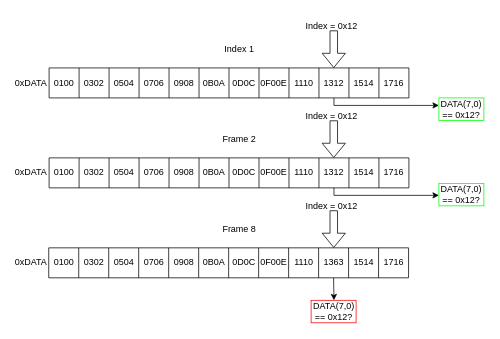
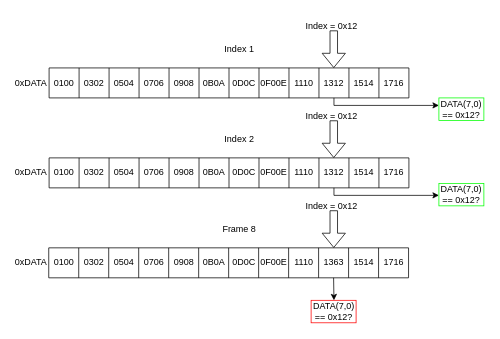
  <mxCell id="0" />
  <mxCell id="1" parent="0" />
  <mxCell id="2" value="" style="endArrow=none;html=1;rounded=0;" edge="1" parent="1"><mxGeometry width="50" height="50" relative="1" as="geometry"><mxPoint x="65" y="90" as="sourcePoint" /><mxPoint x="545" y="90" as="targetPoint" /></mxGeometry></mxCell>
  <mxCell id="3" value="" style="endArrow=none;html=1;rounded=0;" edge="1" parent="1"><mxGeometry width="50" height="50" relative="1" as="geometry"><mxPoint x="65" y="130" as="sourcePoint" /><mxPoint x="545" y="130" as="targetPoint" /></mxGeometry></mxCell>
  <mxCell id="4" value="" style="endArrow=none;html=1;rounded=0;" edge="1" parent="1"><mxGeometry width="50" height="50" relative="1" as="geometry"><mxPoint x="105" y="90" as="sourcePoint" /><mxPoint x="105" y="130" as="targetPoint" /></mxGeometry></mxCell>
  <mxCell id="5" value="" style="endArrow=none;html=1;rounded=0;" edge="1" parent="1"><mxGeometry width="50" height="50" relative="1" as="geometry"><mxPoint x="145" y="90" as="sourcePoint" /><mxPoint x="145" y="130" as="targetPoint" /></mxGeometry></mxCell>
  <mxCell id="6" value="" style="endArrow=none;html=1;rounded=0;" edge="1" parent="1"><mxGeometry width="50" height="50" relative="1" as="geometry"><mxPoint x="185" y="90" as="sourcePoint" /><mxPoint x="185" y="130" as="targetPoint" /></mxGeometry></mxCell>
  <mxCell id="7" value="" style="endArrow=none;html=1;rounded=0;" edge="1" parent="1"><mxGeometry width="50" height="50" relative="1" as="geometry"><mxPoint x="225" y="90" as="sourcePoint" /><mxPoint x="225" y="130" as="targetPoint" /></mxGeometry></mxCell>
  <mxCell id="8" value="" style="endArrow=none;html=1;rounded=0;" edge="1" parent="1"><mxGeometry width="50" height="50" relative="1" as="geometry"><mxPoint x="265" y="90" as="sourcePoint" /><mxPoint x="265" y="130" as="targetPoint" /></mxGeometry></mxCell>
  <mxCell id="9" value="" style="endArrow=none;html=1;rounded=0;" edge="1" parent="1"><mxGeometry width="50" height="50" relative="1" as="geometry"><mxPoint x="305" y="90" as="sourcePoint" /><mxPoint x="305" y="130" as="targetPoint" /></mxGeometry></mxCell>
  <mxCell id="10" value="" style="endArrow=none;html=1;rounded=0;" edge="1" parent="1"><mxGeometry width="50" height="50" relative="1" as="geometry"><mxPoint x="345" y="90" as="sourcePoint" /><mxPoint x="345" y="130" as="targetPoint" /></mxGeometry></mxCell>
  <mxCell id="11" value="" style="endArrow=none;html=1;rounded=0;" edge="1" parent="1"><mxGeometry width="50" height="50" relative="1" as="geometry"><mxPoint x="385" y="90" as="sourcePoint" /><mxPoint x="385" y="130" as="targetPoint" /></mxGeometry></mxCell>
  <mxCell id="12" value="" style="endArrow=none;html=1;rounded=0;" edge="1" parent="1"><mxGeometry width="50" height="50" relative="1" as="geometry"><mxPoint x="425" y="90" as="sourcePoint" /><mxPoint x="425" y="130" as="targetPoint" /></mxGeometry></mxCell>
  <mxCell id="13" value="" style="endArrow=none;html=1;rounded=0;" edge="1" parent="1"><mxGeometry width="50" height="50" relative="1" as="geometry"><mxPoint x="465" y="90" as="sourcePoint" /><mxPoint x="465" y="130" as="targetPoint" /></mxGeometry></mxCell>
  <mxCell id="14" value="" style="endArrow=none;html=1;rounded=0;" edge="1" parent="1"><mxGeometry width="50" height="50" relative="1" as="geometry"><mxPoint x="505" y="90" as="sourcePoint" /><mxPoint x="505" y="130" as="targetPoint" /></mxGeometry></mxCell>
  <mxCell id="15" value="" style="endArrow=none;html=1;rounded=0;" edge="1" parent="1"><mxGeometry width="50" height="50" relative="1" as="geometry"><mxPoint x="65" y="90" as="sourcePoint" /><mxPoint x="65" y="130" as="targetPoint" /></mxGeometry></mxCell>
  <mxCell id="16" value="0100" style="text;html=1;strokeColor=none;fillColor=none;align=center;verticalAlign=middle;whiteSpace=wrap;rounded=0;" vertex="1" parent="1"><mxGeometry x="65" y="90" width="40" height="40" as="geometry" /></mxCell>
  <mxCell id="17" value="0302" style="text;html=1;strokeColor=none;fillColor=none;align=center;verticalAlign=middle;whiteSpace=wrap;rounded=0;" vertex="1" parent="1"><mxGeometry x="105" y="90" width="40" height="40" as="geometry" /></mxCell>
  <mxCell id="18" value="0504" style="text;html=1;strokeColor=none;fillColor=none;align=center;verticalAlign=middle;whiteSpace=wrap;rounded=0;" vertex="1" parent="1"><mxGeometry x="145" y="90" width="40" height="40" as="geometry" /></mxCell>
  <mxCell id="19" value="0706" style="text;html=1;strokeColor=none;fillColor=none;align=center;verticalAlign=middle;whiteSpace=wrap;rounded=0;" vertex="1" parent="1"><mxGeometry x="185" y="90" width="40" height="40" as="geometry" /></mxCell>
  <mxCell id="20" value="0908" style="text;html=1;strokeColor=none;fillColor=none;align=center;verticalAlign=middle;whiteSpace=wrap;rounded=0;" vertex="1" parent="1"><mxGeometry x="225" y="90" width="40" height="40" as="geometry" /></mxCell>
  <mxCell id="21" value="0B0A" style="text;html=1;strokeColor=none;fillColor=none;align=center;verticalAlign=middle;whiteSpace=wrap;rounded=0;" vertex="1" parent="1"><mxGeometry x="265" y="90" width="40" height="40" as="geometry" /></mxCell>
  <mxCell id="22" value="0D0C" style="text;html=1;strokeColor=none;fillColor=none;align=center;verticalAlign=middle;whiteSpace=wrap;rounded=0;" vertex="1" parent="1"><mxGeometry x="305" y="90" width="40" height="40" as="geometry" /></mxCell>
  <mxCell id="23" value="0F00E" style="text;html=1;strokeColor=none;fillColor=none;align=center;verticalAlign=middle;whiteSpace=wrap;rounded=0;" vertex="1" parent="1"><mxGeometry x="345" y="90" width="40" height="40" as="geometry" /></mxCell>
  <mxCell id="24" value="1110" style="text;html=1;strokeColor=none;fillColor=none;align=center;verticalAlign=middle;whiteSpace=wrap;rounded=0;" vertex="1" parent="1"><mxGeometry x="385" y="90" width="40" height="40" as="geometry" /></mxCell>
  <mxCell id="25" value="1312" style="text;html=1;strokeColor=none;fillColor=none;align=center;verticalAlign=middle;whiteSpace=wrap;rounded=0;" vertex="1" parent="1"><mxGeometry x="425" y="90" width="40" height="40" as="geometry" /></mxCell>
  <mxCell id="26" value="1514" style="text;html=1;strokeColor=none;fillColor=none;align=center;verticalAlign=middle;whiteSpace=wrap;rounded=0;" vertex="1" parent="1"><mxGeometry x="465" y="90" width="40" height="40" as="geometry" /></mxCell>
  <mxCell id="27" value="1716" style="text;html=1;strokeColor=none;fillColor=none;align=center;verticalAlign=middle;whiteSpace=wrap;rounded=0;" vertex="1" parent="1"><mxGeometry x="505" y="90" width="40" height="40" as="geometry" /></mxCell>
  <mxCell id="28" value="" style="endArrow=none;html=1;rounded=0;exitX=1;exitY=0;exitDx=0;exitDy=0;entryX=1;entryY=1;entryDx=0;entryDy=0;" edge="1" parent="1" source="27" target="27"><mxGeometry width="50" height="50" relative="1" as="geometry"><mxPoint x="305" y="190" as="sourcePoint" /><mxPoint x="355" y="140" as="targetPoint" /></mxGeometry></mxCell>
  <mxCell id="29" value="Index 1" style="text;html=1;strokeColor=none;fillColor=none;align=center;verticalAlign=middle;whiteSpace=wrap;rounded=0;" vertex="1" parent="1"><mxGeometry x="289" y="50" width="60" height="30" as="geometry" /></mxCell>
  <mxCell id="30" value="" style="endArrow=none;html=1;rounded=0;" edge="1" parent="1"><mxGeometry width="50" height="50" relative="1" as="geometry"><mxPoint x="65" y="210" as="sourcePoint" /><mxPoint x="545" y="210" as="targetPoint" /></mxGeometry></mxCell>
  <mxCell id="31" value="" style="endArrow=none;html=1;rounded=0;" edge="1" parent="1"><mxGeometry width="50" height="50" relative="1" as="geometry"><mxPoint x="65" y="250" as="sourcePoint" /><mxPoint x="545" y="250" as="targetPoint" /></mxGeometry></mxCell>
  <mxCell id="32" value="" style="endArrow=none;html=1;rounded=0;" edge="1" parent="1"><mxGeometry width="50" height="50" relative="1" as="geometry"><mxPoint x="105" y="210" as="sourcePoint" /><mxPoint x="105" y="250" as="targetPoint" /></mxGeometry></mxCell>
  <mxCell id="33" value="" style="endArrow=none;html=1;rounded=0;" edge="1" parent="1"><mxGeometry width="50" height="50" relative="1" as="geometry"><mxPoint x="145" y="210" as="sourcePoint" /><mxPoint x="145" y="250" as="targetPoint" /></mxGeometry></mxCell>
  <mxCell id="34" value="" style="endArrow=none;html=1;rounded=0;" edge="1" parent="1"><mxGeometry width="50" height="50" relative="1" as="geometry"><mxPoint x="185" y="210" as="sourcePoint" /><mxPoint x="185" y="250" as="targetPoint" /></mxGeometry></mxCell>
  <mxCell id="35" value="" style="endArrow=none;html=1;rounded=0;" edge="1" parent="1"><mxGeometry width="50" height="50" relative="1" as="geometry"><mxPoint x="225" y="210" as="sourcePoint" /><mxPoint x="225" y="250" as="targetPoint" /></mxGeometry></mxCell>
  <mxCell id="36" value="" style="endArrow=none;html=1;rounded=0;" edge="1" parent="1"><mxGeometry width="50" height="50" relative="1" as="geometry"><mxPoint x="265" y="210" as="sourcePoint" /><mxPoint x="265" y="250" as="targetPoint" /></mxGeometry></mxCell>
  <mxCell id="37" value="" style="endArrow=none;html=1;rounded=0;" edge="1" parent="1"><mxGeometry width="50" height="50" relative="1" as="geometry"><mxPoint x="305" y="210" as="sourcePoint" /><mxPoint x="305" y="250" as="targetPoint" /></mxGeometry></mxCell>
  <mxCell id="38" value="" style="endArrow=none;html=1;rounded=0;" edge="1" parent="1"><mxGeometry width="50" height="50" relative="1" as="geometry"><mxPoint x="345" y="210" as="sourcePoint" /><mxPoint x="345" y="250" as="targetPoint" /></mxGeometry></mxCell>
  <mxCell id="39" value="" style="endArrow=none;html=1;rounded=0;" edge="1" parent="1"><mxGeometry width="50" height="50" relative="1" as="geometry"><mxPoint x="385" y="210" as="sourcePoint" /><mxPoint x="385" y="250" as="targetPoint" /></mxGeometry></mxCell>
  <mxCell id="40" value="" style="endArrow=none;html=1;rounded=0;" edge="1" parent="1"><mxGeometry width="50" height="50" relative="1" as="geometry"><mxPoint x="425" y="210" as="sourcePoint" /><mxPoint x="425" y="250" as="targetPoint" /></mxGeometry></mxCell>
  <mxCell id="41" value="" style="endArrow=none;html=1;rounded=0;" edge="1" parent="1"><mxGeometry width="50" height="50" relative="1" as="geometry"><mxPoint x="465" y="210" as="sourcePoint" /><mxPoint x="465" y="250" as="targetPoint" /></mxGeometry></mxCell>
  <mxCell id="42" value="" style="endArrow=none;html=1;rounded=0;" edge="1" parent="1"><mxGeometry width="50" height="50" relative="1" as="geometry"><mxPoint x="505" y="210" as="sourcePoint" /><mxPoint x="505" y="250" as="targetPoint" /></mxGeometry></mxCell>
  <mxCell id="43" value="" style="endArrow=none;html=1;rounded=0;" edge="1" parent="1"><mxGeometry width="50" height="50" relative="1" as="geometry"><mxPoint x="65" y="210" as="sourcePoint" /><mxPoint x="65" y="250" as="targetPoint" /></mxGeometry></mxCell>
  <mxCell id="44" value="0100" style="text;html=1;strokeColor=none;fillColor=none;align=center;verticalAlign=middle;whiteSpace=wrap;rounded=0;" vertex="1" parent="1"><mxGeometry x="65" y="210" width="40" height="40" as="geometry" /></mxCell>
  <mxCell id="45" value="0302" style="text;html=1;strokeColor=none;fillColor=none;align=center;verticalAlign=middle;whiteSpace=wrap;rounded=0;" vertex="1" parent="1"><mxGeometry x="105" y="210" width="40" height="40" as="geometry" /></mxCell>
  <mxCell id="46" value="0504" style="text;html=1;strokeColor=none;fillColor=none;align=center;verticalAlign=middle;whiteSpace=wrap;rounded=0;" vertex="1" parent="1"><mxGeometry x="145" y="210" width="40" height="40" as="geometry" /></mxCell>
  <mxCell id="47" value="0706" style="text;html=1;strokeColor=none;fillColor=none;align=center;verticalAlign=middle;whiteSpace=wrap;rounded=0;" vertex="1" parent="1"><mxGeometry x="185" y="210" width="40" height="40" as="geometry" /></mxCell>
  <mxCell id="48" value="0908" style="text;html=1;strokeColor=none;fillColor=none;align=center;verticalAlign=middle;whiteSpace=wrap;rounded=0;" vertex="1" parent="1"><mxGeometry x="225" y="210" width="40" height="40" as="geometry" /></mxCell>
  <mxCell id="49" value="0B0A" style="text;html=1;strokeColor=none;fillColor=none;align=center;verticalAlign=middle;whiteSpace=wrap;rounded=0;" vertex="1" parent="1"><mxGeometry x="265" y="210" width="40" height="40" as="geometry" /></mxCell>
  <mxCell id="50" value="0D0C" style="text;html=1;strokeColor=none;fillColor=none;align=center;verticalAlign=middle;whiteSpace=wrap;rounded=0;" vertex="1" parent="1"><mxGeometry x="305" y="210" width="40" height="40" as="geometry" /></mxCell>
  <mxCell id="51" value="0F00E" style="text;html=1;strokeColor=none;fillColor=none;align=center;verticalAlign=middle;whiteSpace=wrap;rounded=0;" vertex="1" parent="1"><mxGeometry x="345" y="210" width="40" height="40" as="geometry" /></mxCell>
  <mxCell id="52" value="1110" style="text;html=1;strokeColor=none;fillColor=none;align=center;verticalAlign=middle;whiteSpace=wrap;rounded=0;" vertex="1" parent="1"><mxGeometry x="385" y="210" width="40" height="40" as="geometry" /></mxCell>
  <mxCell id="53" value="1312" style="text;html=1;strokeColor=none;fillColor=none;align=center;verticalAlign=middle;whiteSpace=wrap;rounded=0;" vertex="1" parent="1"><mxGeometry x="425" y="210" width="40" height="40" as="geometry" /></mxCell>
  <mxCell id="54" value="1514" style="text;html=1;strokeColor=none;fillColor=none;align=center;verticalAlign=middle;whiteSpace=wrap;rounded=0;" vertex="1" parent="1"><mxGeometry x="465" y="210" width="40" height="40" as="geometry" /></mxCell>
  <mxCell id="55" value="1716" style="text;html=1;strokeColor=none;fillColor=none;align=center;verticalAlign=middle;whiteSpace=wrap;rounded=0;" vertex="1" parent="1"><mxGeometry x="505" y="210" width="40" height="40" as="geometry" /></mxCell>
  <mxCell id="56" value="" style="endArrow=none;html=1;rounded=0;exitX=1;exitY=0;exitDx=0;exitDy=0;entryX=1;entryY=1;entryDx=0;entryDy=0;" edge="1" parent="1" source="55" target="55"><mxGeometry width="50" height="50" relative="1" as="geometry"><mxPoint x="305" y="310" as="sourcePoint" /><mxPoint x="355" y="260" as="targetPoint" /></mxGeometry></mxCell>
- <mxCell id="57" value="Frame 2" style="text;html=1;strokeColor=none;fillColor=none;align=center;verticalAlign=middle;whiteSpace=wrap;rounded=0;" vertex="1" parent="1"><mxGeometry x="289" y="170" width="60" height="30" as="geometry" /></mxCell>
+ <mxCell id="57" value="Index 2" style="text;html=1;strokeColor=none;fillColor=none;align=center;verticalAlign=middle;whiteSpace=wrap;rounded=0;" vertex="1" parent="1"><mxGeometry x="289" y="170" width="60" height="30" as="geometry" /></mxCell>
  <mxCell id="58" value="" style="endArrow=none;html=1;rounded=0;" edge="1" parent="1"><mxGeometry width="50" height="50" relative="1" as="geometry"><mxPoint x="64.52" y="330" as="sourcePoint" /><mxPoint x="544.52" y="330" as="targetPoint" /></mxGeometry></mxCell>
  <mxCell id="59" value="" style="endArrow=none;html=1;rounded=0;" edge="1" parent="1"><mxGeometry width="50" height="50" relative="1" as="geometry"><mxPoint x="64.52" y="370" as="sourcePoint" /><mxPoint x="544.52" y="370" as="targetPoint" /></mxGeometry></mxCell>
  <mxCell id="60" value="" style="endArrow=none;html=1;rounded=0;" edge="1" parent="1"><mxGeometry width="50" height="50" relative="1" as="geometry"><mxPoint x="104.52" y="330" as="sourcePoint" /><mxPoint x="104.52" y="370" as="targetPoint" /></mxGeometry></mxCell>
  <mxCell id="61" value="" style="endArrow=none;html=1;rounded=0;" edge="1" parent="1"><mxGeometry width="50" height="50" relative="1" as="geometry"><mxPoint x="144.52" y="330" as="sourcePoint" /><mxPoint x="144.52" y="370" as="targetPoint" /></mxGeometry></mxCell>
  <mxCell id="62" value="" style="endArrow=none;html=1;rounded=0;" edge="1" parent="1"><mxGeometry width="50" height="50" relative="1" as="geometry"><mxPoint x="184.52" y="330" as="sourcePoint" /><mxPoint x="184.52" y="370" as="targetPoint" /></mxGeometry></mxCell>
  <mxCell id="63" value="" style="endArrow=none;html=1;rounded=0;" edge="1" parent="1"><mxGeometry width="50" height="50" relative="1" as="geometry"><mxPoint x="224.52" y="330" as="sourcePoint" /><mxPoint x="224.52" y="370" as="targetPoint" /></mxGeometry></mxCell>
  <mxCell id="64" value="" style="endArrow=none;html=1;rounded=0;" edge="1" parent="1"><mxGeometry width="50" height="50" relative="1" as="geometry"><mxPoint x="264.52" y="330" as="sourcePoint" /><mxPoint x="264.52" y="370" as="targetPoint" /></mxGeometry></mxCell>
  <mxCell id="65" value="" style="endArrow=none;html=1;rounded=0;" edge="1" parent="1"><mxGeometry width="50" height="50" relative="1" as="geometry"><mxPoint x="304.52" y="330" as="sourcePoint" /><mxPoint x="304.52" y="370" as="targetPoint" /></mxGeometry></mxCell>
  <mxCell id="66" value="" style="endArrow=none;html=1;rounded=0;" edge="1" parent="1"><mxGeometry width="50" height="50" relative="1" as="geometry"><mxPoint x="344.52" y="330" as="sourcePoint" /><mxPoint x="344.52" y="370" as="targetPoint" /></mxGeometry></mxCell>
  <mxCell id="67" value="" style="endArrow=none;html=1;rounded=0;" edge="1" parent="1"><mxGeometry width="50" height="50" relative="1" as="geometry"><mxPoint x="384.52" y="330" as="sourcePoint" /><mxPoint x="384.52" y="370" as="targetPoint" /></mxGeometry></mxCell>
  <mxCell id="68" value="" style="endArrow=none;html=1;rounded=0;" edge="1" parent="1"><mxGeometry width="50" height="50" relative="1" as="geometry"><mxPoint x="424.52" y="330" as="sourcePoint" /><mxPoint x="424.52" y="370" as="targetPoint" /></mxGeometry></mxCell>
  <mxCell id="69" value="" style="endArrow=none;html=1;rounded=0;" edge="1" parent="1"><mxGeometry width="50" height="50" relative="1" as="geometry"><mxPoint x="464.52" y="330" as="sourcePoint" /><mxPoint x="464.52" y="370" as="targetPoint" /></mxGeometry></mxCell>
  <mxCell id="70" value="" style="endArrow=none;html=1;rounded=0;" edge="1" parent="1"><mxGeometry width="50" height="50" relative="1" as="geometry"><mxPoint x="504.52" y="330" as="sourcePoint" /><mxPoint x="504.52" y="370" as="targetPoint" /></mxGeometry></mxCell>
  <mxCell id="71" value="" style="endArrow=none;html=1;rounded=0;" edge="1" parent="1"><mxGeometry width="50" height="50" relative="1" as="geometry"><mxPoint x="64.52" y="330" as="sourcePoint" /><mxPoint x="64.52" y="370" as="targetPoint" /></mxGeometry></mxCell>
  <mxCell id="72" value="0100" style="text;html=1;strokeColor=none;fillColor=none;align=center;verticalAlign=middle;whiteSpace=wrap;rounded=0;" vertex="1" parent="1"><mxGeometry x="64.52" y="330" width="40" height="40" as="geometry" /></mxCell>
  <mxCell id="73" value="0302" style="text;html=1;strokeColor=none;fillColor=none;align=center;verticalAlign=middle;whiteSpace=wrap;rounded=0;" vertex="1" parent="1"><mxGeometry x="104.52" y="330" width="40" height="40" as="geometry" /></mxCell>
  <mxCell id="74" value="0504" style="text;html=1;strokeColor=none;fillColor=none;align=center;verticalAlign=middle;whiteSpace=wrap;rounded=0;" vertex="1" parent="1"><mxGeometry x="144.52" y="330" width="40" height="40" as="geometry" /></mxCell>
  <mxCell id="75" value="0706" style="text;html=1;strokeColor=none;fillColor=none;align=center;verticalAlign=middle;whiteSpace=wrap;rounded=0;" vertex="1" parent="1"><mxGeometry x="184.52" y="330" width="40" height="40" as="geometry" /></mxCell>
  <mxCell id="76" value="0908" style="text;html=1;strokeColor=none;fillColor=none;align=center;verticalAlign=middle;whiteSpace=wrap;rounded=0;" vertex="1" parent="1"><mxGeometry x="224.52" y="330" width="40" height="40" as="geometry" /></mxCell>
  <mxCell id="77" value="0B0A" style="text;html=1;strokeColor=none;fillColor=none;align=center;verticalAlign=middle;whiteSpace=wrap;rounded=0;" vertex="1" parent="1"><mxGeometry x="264.52" y="330" width="40" height="40" as="geometry" /></mxCell>
  <mxCell id="78" value="0D0C" style="text;html=1;strokeColor=none;fillColor=none;align=center;verticalAlign=middle;whiteSpace=wrap;rounded=0;" vertex="1" parent="1"><mxGeometry x="304.52" y="330" width="40" height="40" as="geometry" /></mxCell>
  <mxCell id="79" value="0xDATA" style="text;html=1;strokeColor=none;fillColor=none;align=center;verticalAlign=middle;whiteSpace=wrap;rounded=0;" vertex="1" parent="1"><mxGeometry x="20.52" y="330" width="40" height="40" as="geometry" /></mxCell>
  <mxCell id="80" value="0F00E" style="text;html=1;strokeColor=none;fillColor=none;align=center;verticalAlign=middle;whiteSpace=wrap;rounded=0;" vertex="1" parent="1"><mxGeometry x="344.52" y="330" width="40" height="40" as="geometry" /></mxCell>
  <mxCell id="81" value="1110" style="text;html=1;strokeColor=none;fillColor=none;align=center;verticalAlign=middle;whiteSpace=wrap;rounded=0;" vertex="1" parent="1"><mxGeometry x="384.52" y="330" width="40" height="40" as="geometry" /></mxCell>
  <mxCell id="82" value="1363" style="text;html=1;strokeColor=none;fillColor=none;align=center;verticalAlign=middle;whiteSpace=wrap;rounded=0;" vertex="1" parent="1"><mxGeometry x="424.52" y="330" width="40" height="40" as="geometry" /></mxCell>
  <mxCell id="83" value="1514" style="text;html=1;strokeColor=none;fillColor=none;align=center;verticalAlign=middle;whiteSpace=wrap;rounded=0;" vertex="1" parent="1"><mxGeometry x="464.52" y="330" width="40" height="40" as="geometry" /></mxCell>
  <mxCell id="84" value="1716" style="text;html=1;strokeColor=none;fillColor=none;align=center;verticalAlign=middle;whiteSpace=wrap;rounded=0;" vertex="1" parent="1"><mxGeometry x="504.52" y="330" width="40" height="40" as="geometry" /></mxCell>
  <mxCell id="85" value="" style="endArrow=none;html=1;rounded=0;exitX=1;exitY=0;exitDx=0;exitDy=0;entryX=1;entryY=1;entryDx=0;entryDy=0;" edge="1" parent="1" source="84" target="84"><mxGeometry width="50" height="50" relative="1" as="geometry"><mxPoint x="304.52" y="430" as="sourcePoint" /><mxPoint x="354.52" y="380" as="targetPoint" /></mxGeometry></mxCell>
  <mxCell id="86" value="Frame 8" style="text;html=1;strokeColor=none;fillColor=none;align=center;verticalAlign=middle;whiteSpace=wrap;rounded=0;" vertex="1" parent="1"><mxGeometry x="288.52" y="290" width="60" height="30" as="geometry" /></mxCell>
  <mxCell id="87" value="" style="shape=flexArrow;endArrow=classic;html=1;rounded=0;" edge="1" parent="1"><mxGeometry width="50" height="50" relative="1" as="geometry"><mxPoint x="444.76" y="160" as="sourcePoint" /><mxPoint x="444.76" y="210" as="targetPoint" /></mxGeometry></mxCell>
  <mxCell id="88" value="Index = 0x12" style="text;html=1;strokeColor=none;fillColor=none;align=center;verticalAlign=middle;whiteSpace=wrap;rounded=0;" vertex="1" parent="1"><mxGeometry x="401.52" y="140" width="80.48" height="30" as="geometry" /></mxCell>
  <mxCell id="89" value="" style="shape=flexArrow;endArrow=classic;html=1;rounded=0;" edge="1" parent="1"><mxGeometry width="50" height="50" relative="1" as="geometry"><mxPoint x="444.76" y="40" as="sourcePoint" /><mxPoint x="444.76" y="90" as="targetPoint" /></mxGeometry></mxCell>
  <mxCell id="90" value="Index = 0x12" style="text;html=1;strokeColor=none;fillColor=none;align=center;verticalAlign=middle;whiteSpace=wrap;rounded=0;" vertex="1" parent="1"><mxGeometry x="401.52" y="20" width="80.48" height="30" as="geometry" /></mxCell>
  <mxCell id="91" value="" style="shape=flexArrow;endArrow=classic;html=1;rounded=0;" edge="1" parent="1"><mxGeometry width="50" height="50" relative="1" as="geometry"><mxPoint x="444.76" y="280" as="sourcePoint" /><mxPoint x="444.76" y="330" as="targetPoint" /></mxGeometry></mxCell>
  <mxCell id="92" value="Index = 0x12" style="text;html=1;strokeColor=none;fillColor=none;align=center;verticalAlign=middle;whiteSpace=wrap;rounded=0;" vertex="1" parent="1"><mxGeometry x="401.52" y="260" width="80.48" height="30" as="geometry" /></mxCell>
  <mxCell id="93" value="" style="endArrow=classic;html=1;rounded=0;exitX=0.5;exitY=1;exitDx=0;exitDy=0;" edge="1" parent="1" source="82"><mxGeometry width="50" height="50" relative="1" as="geometry"><mxPoint x="454.52" y="430" as="sourcePoint" /><mxPoint x="445" y="400" as="targetPoint" /></mxGeometry></mxCell>
  <mxCell id="94" value="DATA(7,0) == 0x12?" style="text;html=1;strokeColor=#FF0000;fillColor=none;align=center;verticalAlign=middle;whiteSpace=wrap;rounded=0;" vertex="1" parent="1"><mxGeometry x="414.52" y="400" width="60" height="30" as="geometry" /></mxCell>
  <mxCell id="95" value="0xDATA" style="text;html=1;strokeColor=none;fillColor=none;align=center;verticalAlign=middle;whiteSpace=wrap;rounded=0;" vertex="1" parent="1"><mxGeometry x="20.52" y="210" width="40" height="40" as="geometry" /></mxCell>
  <mxCell id="96" value="0xDATA" style="text;html=1;strokeColor=none;fillColor=none;align=center;verticalAlign=middle;whiteSpace=wrap;rounded=0;" vertex="1" parent="1"><mxGeometry x="20.52" y="90" width="40" height="40" as="geometry" /></mxCell>
  <mxCell id="97" value="" style="endArrow=classic;html=1;rounded=0;exitX=0.5;exitY=1;exitDx=0;exitDy=0;" edge="1" parent="1" source="53"><mxGeometry width="50" height="50" relative="1" as="geometry"><mxPoint x="305" y="270" as="sourcePoint" /><mxPoint x="585" y="260" as="targetPoint" /><Array as="points"><mxPoint x="445" y="260" /></Array></mxGeometry></mxCell>
  <mxCell id="98" value="DATA(7,0) == 0x12?" style="text;html=1;strokeColor=#00FF00;fillColor=none;align=center;verticalAlign=middle;whiteSpace=wrap;rounded=0;" vertex="1" parent="1"><mxGeometry x="585" y="244" width="60" height="30" as="geometry" /></mxCell>
  <mxCell id="99" value="" style="endArrow=classic;html=1;rounded=0;exitX=0.5;exitY=1;exitDx=0;exitDy=0;" edge="1" parent="1" source="25"><mxGeometry width="50" height="50" relative="1" as="geometry"><mxPoint x="445" y="136" as="sourcePoint" /><mxPoint x="585" y="140" as="targetPoint" /><Array as="points"><mxPoint x="445" y="140" /></Array></mxGeometry></mxCell>
  <mxCell id="100" value="DATA(7,0) == 0x12?" style="text;html=1;strokeColor=#00FF00;fillColor=none;align=center;verticalAlign=middle;whiteSpace=wrap;rounded=0;" vertex="1" parent="1"><mxGeometry x="585" y="130" width="60" height="30" as="geometry" /></mxCell>
